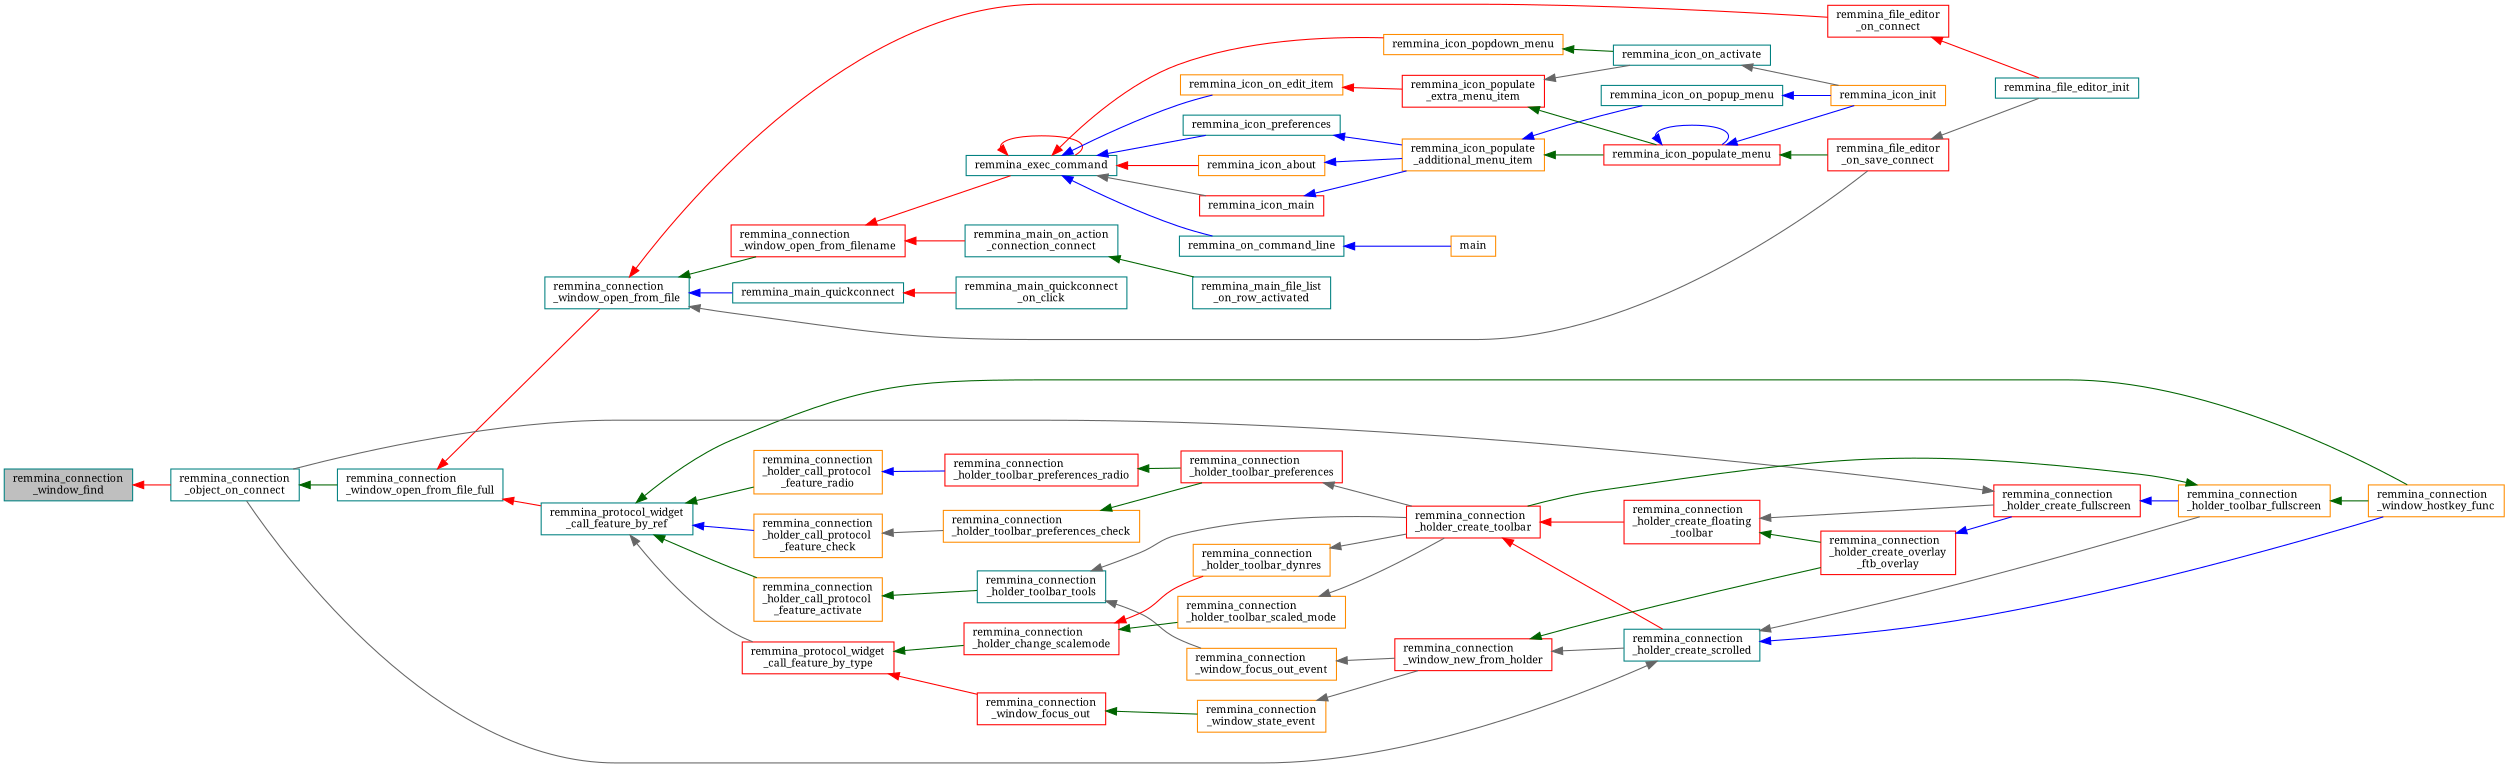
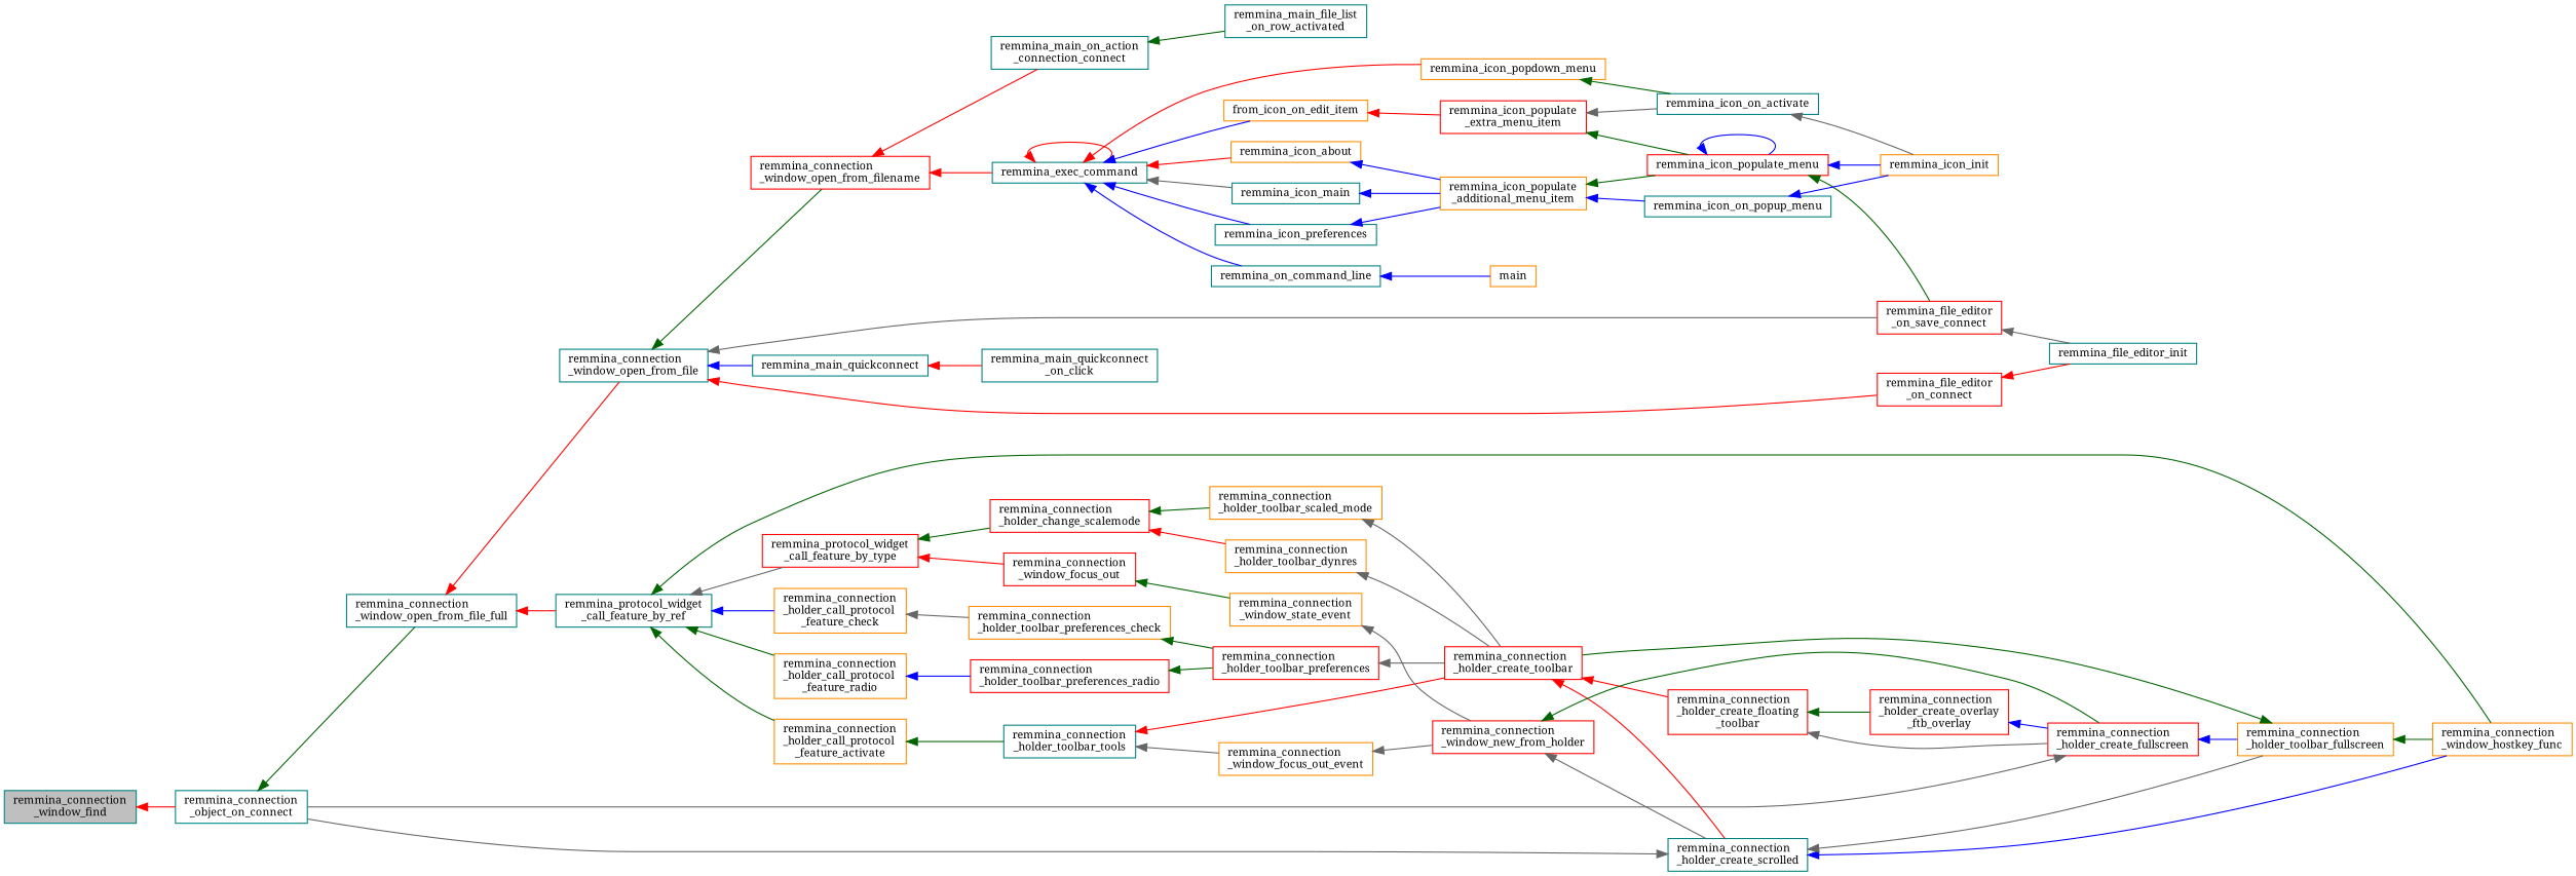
  digraph {
    fontname="Noto Serif"
    rankdir=LR
    node [color=teal fillcolor=white fontname="Noto Serif" fontsize=10 shape=record style=filled]
    edge [color=darkgreen dir=back fontname="Noto Serif" fontsize=10 labelfontname=Helvetica labelfontsize=10 style=solid]
    n1 [fillcolor=grey75 fontcolor=black height=0.2 label="remmina_connection\l_window_find" width=0.4]
    n2 [height=0.2 label="remmina_connection\l_object_on_connect" width=0.4]
    n3 [height=0.2 label="remmina_connection\l_window_open_from_file_full" width=0.4]
    n4 [height=0.2 label="remmina_connection\l_window_open_from_file" width=0.4]
    n5 [height=0.2 label="remmina_protocol_widget\l_call_feature_by_ref" width=0.4]
    n6 [color=red height=0.2 label="remmina_connection\l_window_open_from_filename" width=0.4]
    n7 [color=red height=0.2 label="remmina_file_editor\l_on_save_connect" width=0.4]
    n8 [color=red height=0.2 label="remmina_file_editor\l_on_connect" width=0.4]
    n9 [height=0.2 label=remmina_main_quickconnect width=0.4]
    n10 [color=darkorange height=0.2 label="remmina_connection\l_holder_call_protocol\l_feature_radio" width=0.4]
    n11 [color=darkorange height=0.2 label="remmina_connection\l_window_hostkey_func" width=0.4]
    n12 [color=darkorange height=0.2 label="remmina_connection\l_holder_call_protocol\l_feature_check" width=0.4]
    n13 [color=darkorange height=0.2 label="remmina_connection\l_holder_call_protocol\l_feature_activate" width=0.4]
    n14 [color=red height=0.2 label="remmina_protocol_widget\l_call_feature_by_type" width=0.4]
    n15 [height=0.2 label=remmina_exec_command width=0.4]
    n16 [height=0.2 label="remmina_main_on_action\l_connection_connect" width=0.4]
    n17 [height=0.2 label=remmina_file_editor_init width=0.4]
    n18 [height=0.2 label="remmina_main_quickconnect\l_on_click" width=0.4]
    n19 [height=0.2 label=remmina_on_command_line width=0.4]
-   n20 [color=red height=0.2 label=remmina_icon_main width=0.4]
+   n20 [height=0.2 label=remmina_icon_main width=0.4]
    n21 [height=0.2 label=remmina_icon_preferences width=0.4]
    n22 [color=darkorange height=0.2 label=remmina_icon_about width=0.4]
-   n23 [color=darkorange height=0.2 label=remmina_icon_on_edit_item width=0.4]
+   n23 [color=darkorange height=0.2 label=from_icon_on_edit_item width=0.4]
    n24 [color=darkorange height=0.2 label=remmina_icon_popdown_menu width=0.4]
    n25 [height=0.2 label="remmina_main_file_list\l_on_row_activated" width=0.4]
    n26 [color=darkorange height=0.2 label=main width=0.4]
    n27 [color=darkorange height=0.2 label="remmina_icon_populate\l_additional_menu_item" width=0.4]
    n28 [color=red height=0.2 label="remmina_icon_populate\l_extra_menu_item" width=0.4]
    n29 [height=0.2 label=remmina_icon_on_activate width=0.4]
    n30 [color=red height=0.2 label=remmina_icon_populate_menu width=0.4]
    n31 [height=0.2 label=remmina_icon_on_popup_menu width=0.4]
    n32 [color=darkorange height=0.2 label=remmina_icon_init width=0.4]
    n33 [color=red height=0.2 label="remmina_connection\l_holder_toolbar_preferences_radio" width=0.4]
    n34 [color=darkorange height=0.2 label="remmina_connection\l_holder_toolbar_preferences_check" width=0.4]
    n35 [height=0.2 label="remmina_connection\l_holder_toolbar_tools" width=0.4]
    n36 [color=red height=0.2 label="remmina_connection\l_holder_change_scalemode" width=0.4]
    n37 [color=red height=0.2 label="remmina_connection\l_window_focus_out" width=0.4]
    n38 [color=red height=0.2 label="remmina_connection\l_holder_toolbar_preferences" width=0.4]
    n39 [color=red height=0.2 label="remmina_connection\l_holder_create_toolbar" width=0.4]
    n40 [color=red height=0.2 label="remmina_connection\l_holder_create_floating\l_toolbar" width=0.4]
    n41 [height=0.2 label="remmina_connection\l_holder_create_scrolled" width=0.4]
    n42 [color=red height=0.2 label="remmina_connection\l_holder_create_overlay\l_ftb_overlay" width=0.4]
    n43 [color=red height=0.2 label="remmina_connection\l_holder_create_fullscreen" width=0.4]
    n44 [color=darkorange height=0.2 label="remmina_connection\l_holder_toolbar_fullscreen" width=0.4]
    n45 [color=darkorange height=0.2 label="remmina_connection\l_window_focus_out_event" width=0.4]
    n46 [color=darkorange height=0.2 label="remmina_connection\l_holder_toolbar_dynres" width=0.4]
    n47 [color=darkorange height=0.2 label="remmina_connection\l_holder_toolbar_scaled_mode" width=0.4]
    n48 [color=darkorange height=0.2 label="remmina_connection\l_window_state_event" width=0.4]
    n49 [color=red height=0.2 label="remmina_connection\l_window_new_from_holder" width=0.4]
    n1 -> n2 [color=red]
    n2 -> n3
    n3 -> n4 [color=red]
    n3 -> n5 [color=red]
    n4 -> n6
    n4 -> n7 [color=gray40]
    n4 -> n8 [color=red]
    n4 -> n9 [color=blue]
    n5 -> n10
    n5 -> n11
    n5 -> n12 [color=blue]
    n5 -> n13
    n5 -> n14 [color=gray40]
    n6 -> n15 [color=red]
    n6 -> n16 [color=red]
    n7 -> n17 [color=gray40]
    n8 -> n17 [color=red]
    n9 -> n18 [color=red]
    n10 -> n33 [color=blue]
    n12 -> n34 [color=gray40]
    n13 -> n35
    n14 -> n36
    n14 -> n37 [color=red]
    n15 -> n15 [color=red]
    n15 -> n19 [color=blue]
    n15 -> n20 [color=gray40]
    n15 -> n21 [color=blue]
    n15 -> n22 [color=red]
    n15 -> n23 [color=blue]
    n15 -> n24 [color=red]
    n16 -> n25
    n19 -> n26 [color=blue]
    n20 -> n27 [color=blue]
    n21 -> n27 [color=blue]
    n22 -> n27 [color=blue]
    n23 -> n28 [color=red]
    n24 -> n29
    n27 -> n30
    n27 -> n31 [color=blue]
    n28 -> n29 [color=gray40]
    n28 -> n30
    n29 -> n32 [color=gray40]
    n30 -> n7
    n30 -> n30 [color=blue]
    n30 -> n32 [color=blue]
    n31 -> n32 [color=blue]
    n33 -> n38
    n34 -> n38
-   n35 -> n39 [color=gray40]
+   n35 -> n39 [color=red]
    n35 -> n45 [color=gray40]
    n36 -> n46 [color=red]
    n36 -> n47
    n37 -> n48
    n38 -> n39 [color=gray40]
    n39 -> n40 [color=red]
    n39 -> n41 [color=red]
    n40 -> n42
    n40 -> n43 [color=gray40]
    n41 -> n2 [color=gray40]
    n41 -> n11 [color=blue]
    n41 -> n44 [color=gray40]
    n42 -> n43 [color=blue]
    n43 -> n2 [color=gray40]
    n43 -> n44 [color=blue]
    n44 -> n11
    n44 -> n39
    n45 -> n49 [color=gray40]
    n46 -> n39 [color=gray40]
    n47 -> n39 [color=gray40]
    n48 -> n49 [color=gray40]
    n49 -> n41 [color=gray40]
-   n49 -> n42
+   n49 -> n43
  }
